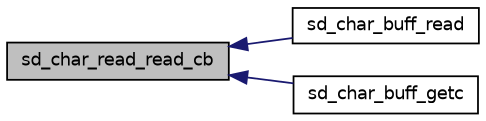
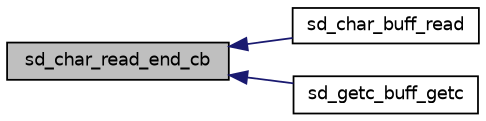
  digraph {
    rankdir=LR
    node [color=black fillcolor=white fontname=Helvetica fontsize=10 shape=record style=filled]
    edge [color=midnightblue dir=back fontname=Helvetica fontsize=10 labelfontname=Helvetica labelfontsize=10 style=solid]
-   n1 [fillcolor=grey75 fontcolor=black height=0.2 label=sd_char_read_read_cb width=0.4]
+   n1 [fillcolor=grey75 fontcolor=black height=0.2 label=sd_char_read_end_cb width=0.4]
    n2 [height=0.2 label=sd_char_buff_read width=0.4]
-   n3 [height=0.2 label=sd_char_buff_getc width=0.4]
+   n3 [height=0.2 label=sd_getc_buff_getc width=0.4]
    n1 -> n2
    n1 -> n3
  }
